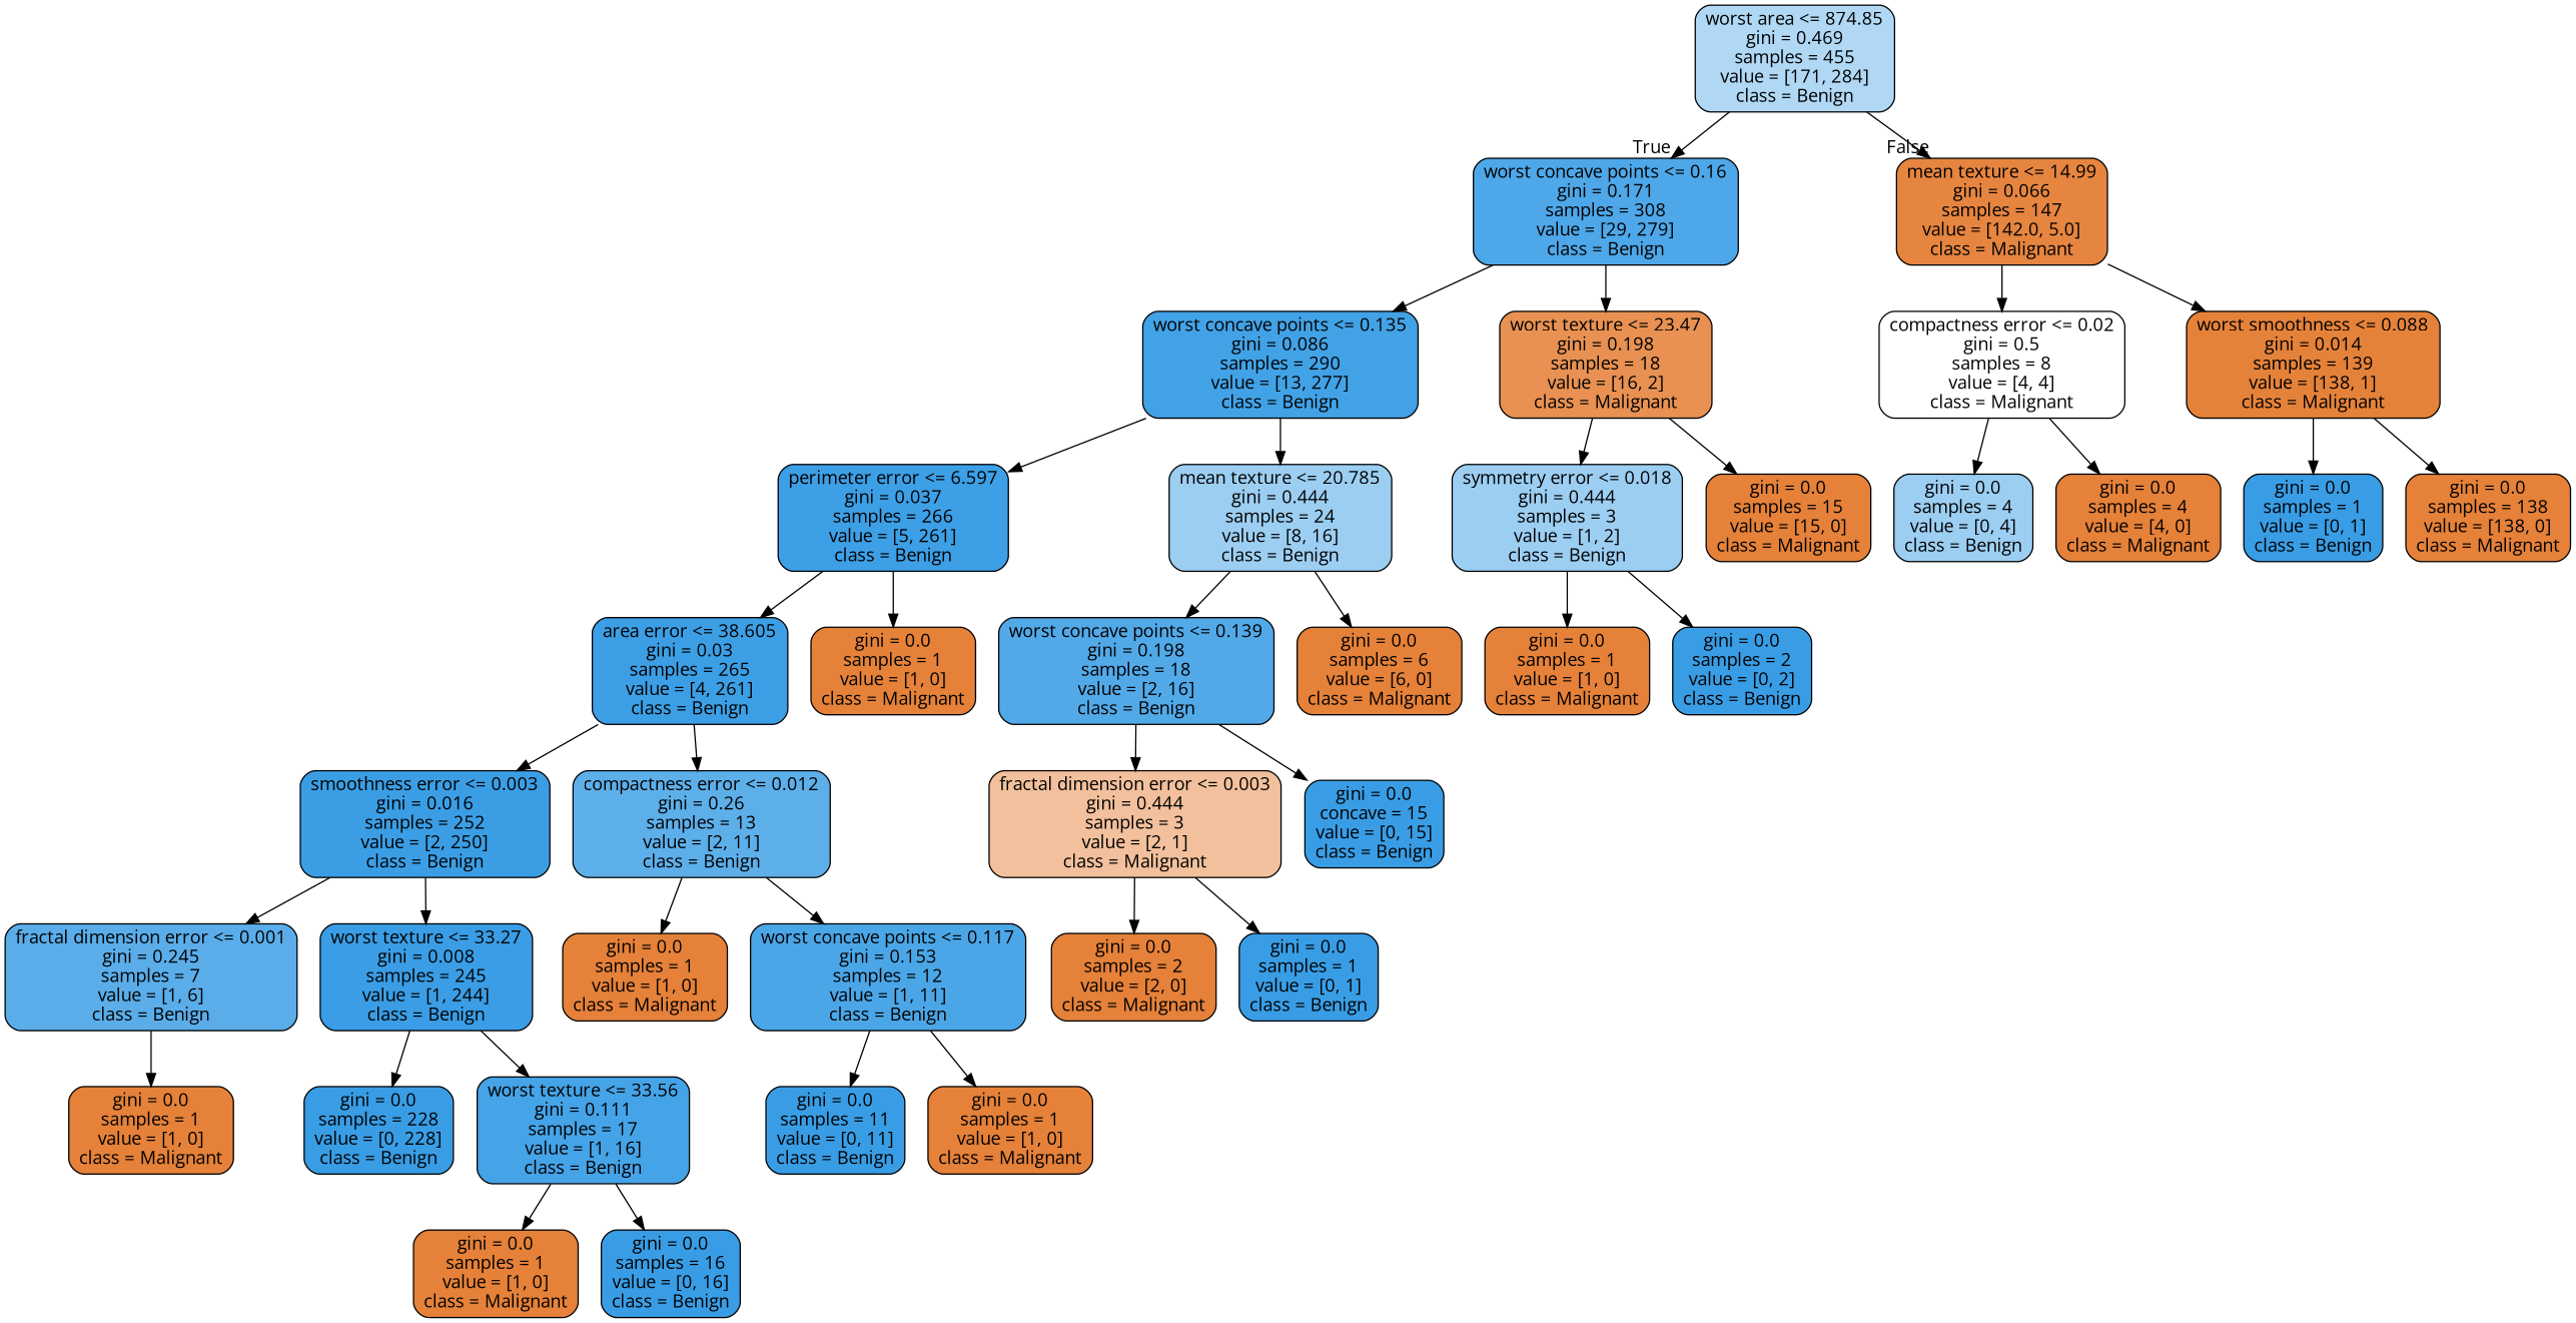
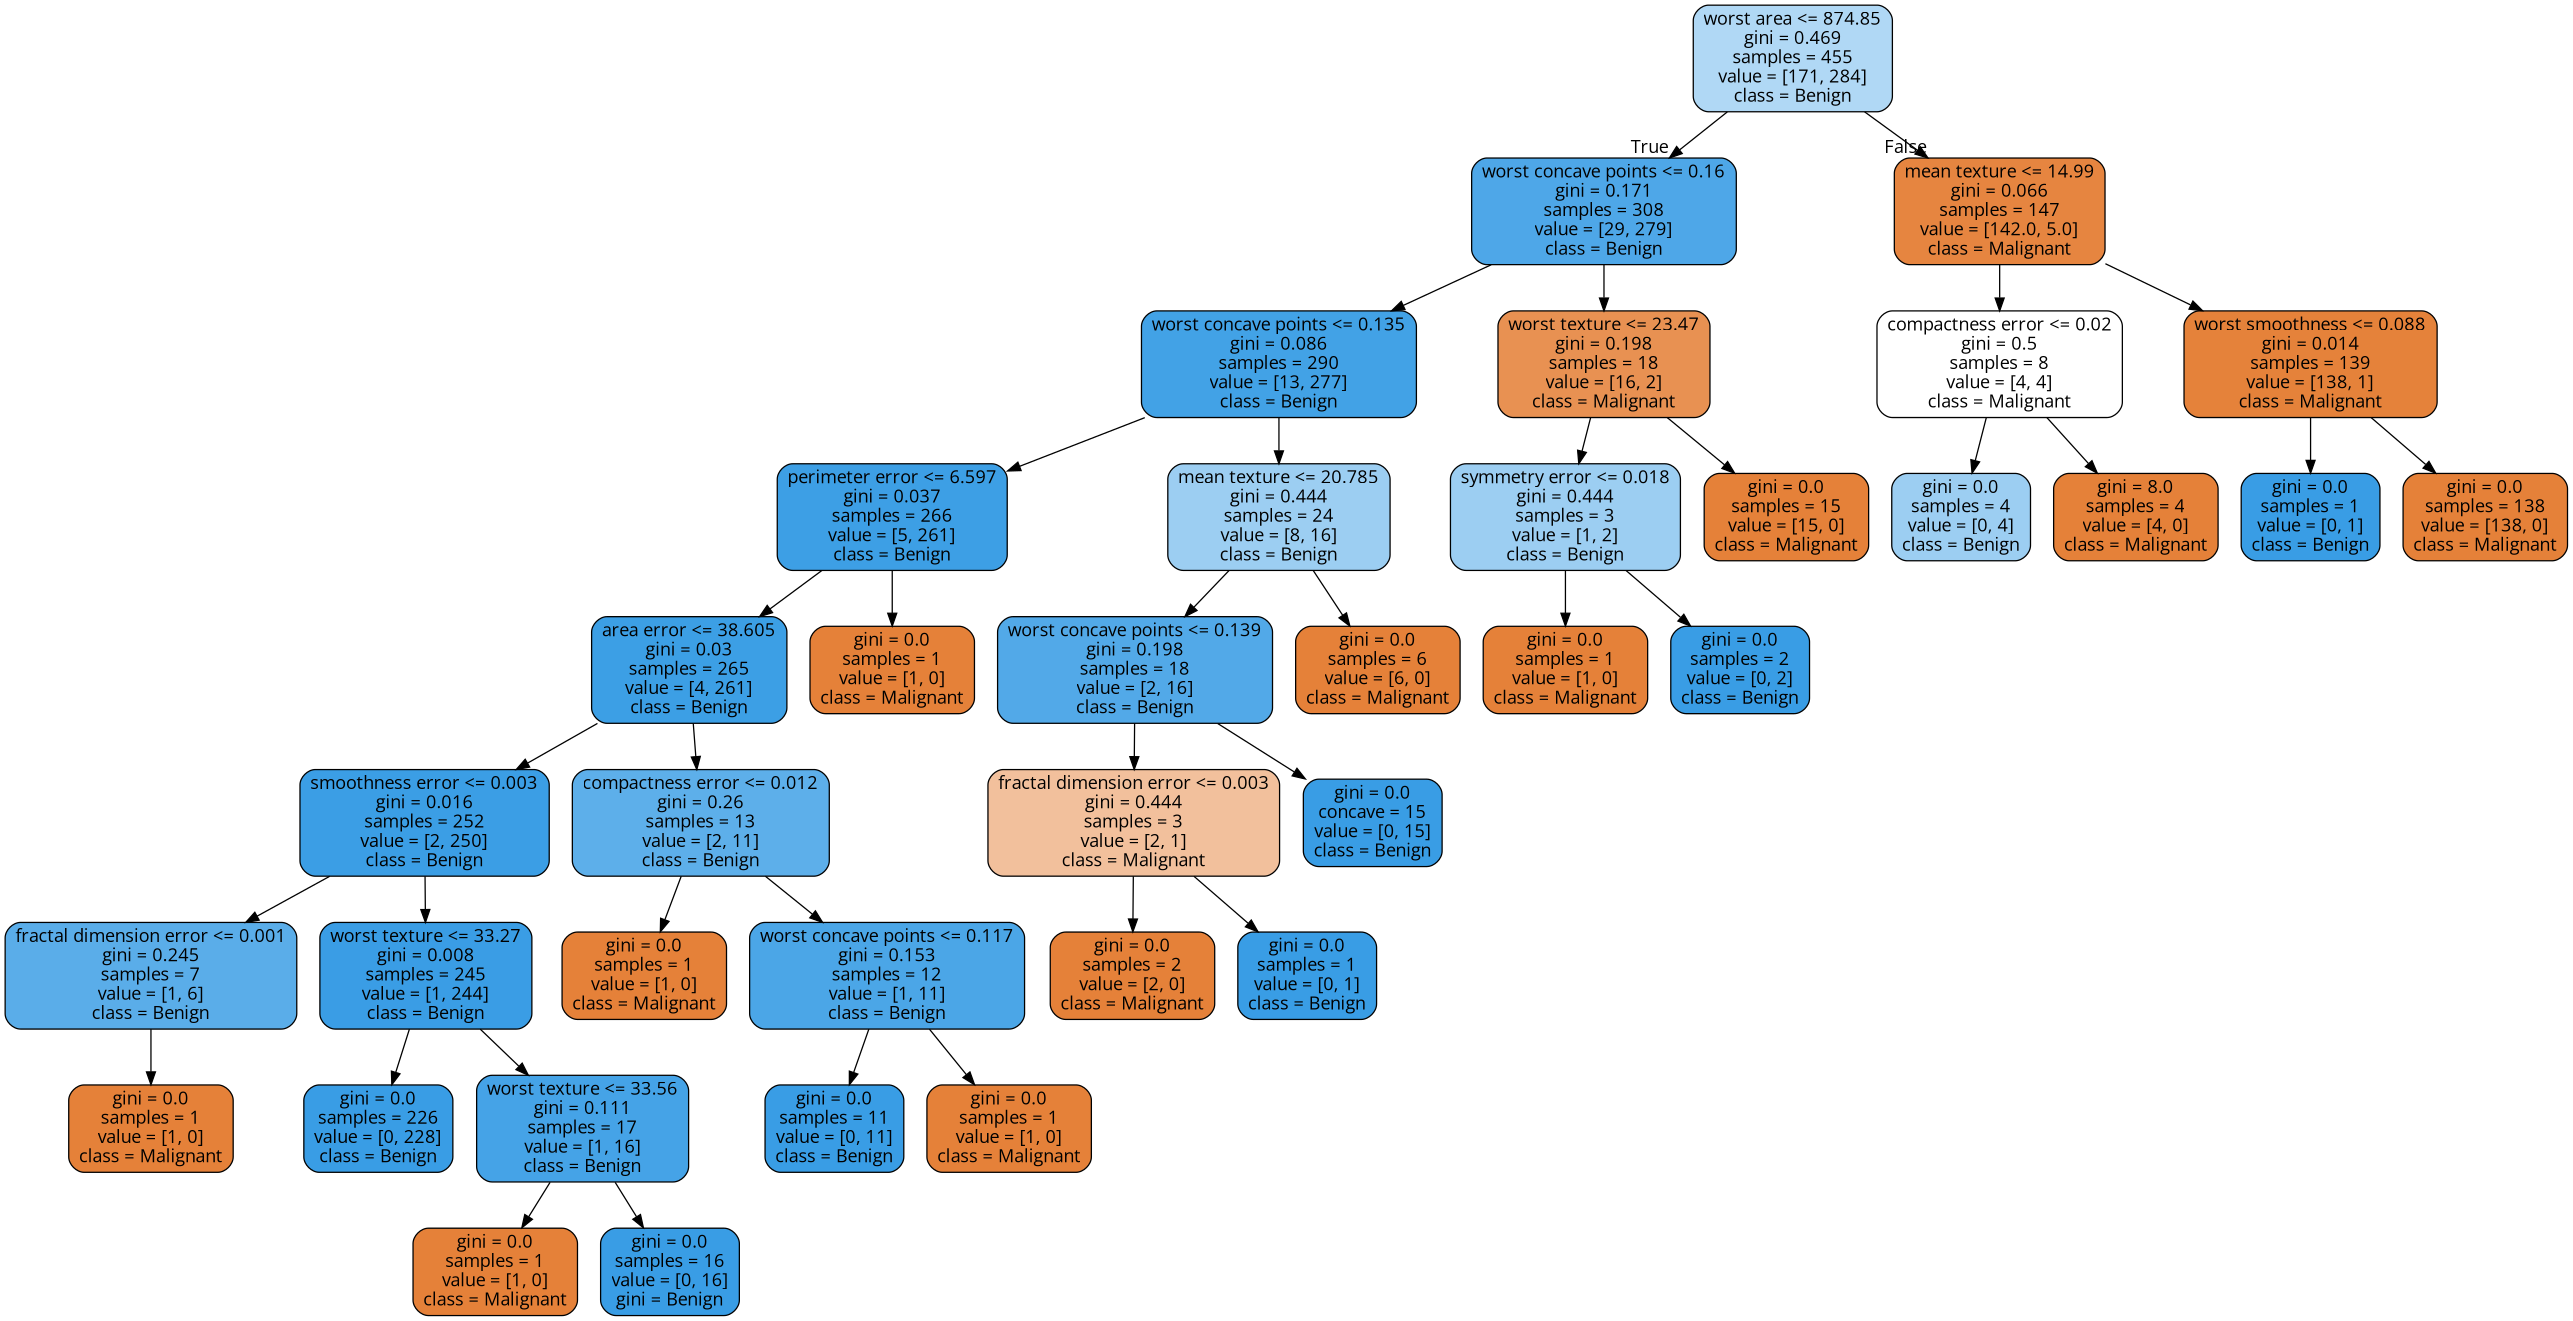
  digraph {
    fontname="Open Sans"
    node [color=black fillcolor="#e58139" fontname="Open Sans" shape=box style="filled, rounded"]
    edge [fontname="Open Sans"]
    n1 [fillcolor="#b0d8f5" label="worst area <= 874.85\ngini = 0.469\nsamples = 455\nvalue = [171, 284]\nclass = Benign"]
    n2 [fillcolor="#4ea7e8" label="worst concave points <= 0.16\ngini = 0.171\nsamples = 308\nvalue = [29, 279]\nclass = Benign"]
    n3 [fillcolor="#e68540" label="mean texture <= 14.99\ngini = 0.066\nsamples = 147\nvalue = [142.0, 5.0]\nclass = Malignant"]
    n4 [fillcolor="#42a2e6" label="worst concave points <= 0.135\ngini = 0.086\nsamples = 290\nvalue = [13, 277]\nclass = Benign"]
    n5 [fillcolor="#e89152" label="worst texture <= 23.47\ngini = 0.198\nsamples = 18\nvalue = [16, 2]\nclass = Malignant"]
    n6 [fillcolor="#ffffff" label="compactness error <= 0.02\ngini = 0.5\nsamples = 8\nvalue = [4, 4]\nclass = Malignant"]
    n7 [fillcolor="#e5823a" label="worst smoothness <= 0.088\ngini = 0.014\nsamples = 139\nvalue = [138, 1]\nclass = Malignant"]
    n8 [fillcolor="#3d9fe5" label="perimeter error <= 6.597\ngini = 0.037\nsamples = 266\nvalue = [5, 261]\nclass = Benign"]
    n9 [fillcolor="#9ccef2" label="mean texture <= 20.785\ngini = 0.444\nsamples = 24\nvalue = [8, 16]\nclass = Benign"]
    n10 [fillcolor="#9ccef2" label="symmetry error <= 0.018\ngini = 0.444\nsamples = 3\nvalue = [1, 2]\nclass = Benign"]
    n11 [label="gini = 0.0\nsamples = 15\nvalue = [15, 0]\nclass = Malignant"]
    n12 [fillcolor="#3c9fe5" label="area error <= 38.605\ngini = 0.03\nsamples = 265\nvalue = [4, 261]\nclass = Benign"]
    n13 [label="gini = 0.0\nsamples = 1\nvalue = [1, 0]\nclass = Malignant"]
    n14 [fillcolor="#52a9e8" label="worst concave points <= 0.139\ngini = 0.198\nsamples = 18\nvalue = [2, 16]\nclass = Benign"]
    n15 [label="gini = 0.0\nsamples = 6\nvalue = [6, 0]\nclass = Malignant"]
    n16 [fillcolor="#3b9ee5" label="smoothness error <= 0.003\ngini = 0.016\nsamples = 252\nvalue = [2, 250]\nclass = Benign"]
    n17 [fillcolor="#5dafea" label="compactness error <= 0.012\ngini = 0.26\nsamples = 13\nvalue = [2, 11]\nclass = Benign"]
    n18 [fillcolor="#5aade9" label="fractal dimension error <= 0.001\ngini = 0.245\nsamples = 7\nvalue = [1, 6]\nclass = Benign"]
    n19 [fillcolor="#3a9de5" label="worst texture <= 33.27\ngini = 0.008\nsamples = 245\nvalue = [1, 244]\nclass = Benign"]
    n20 [label="gini = 0.0\nsamples = 1\nvalue = [1, 0]\nclass = Malignant"]
    n21 [fillcolor="#4ba6e7" label="worst concave points <= 0.117\ngini = 0.153\nsamples = 12\nvalue = [1, 11]\nclass = Benign"]
    n22 [label="gini = 0.0\nsamples = 1\nvalue = [1, 0]\nclass = Malignant"]
-   n23 [fillcolor="#399de5" label="gini = 0.0\nsamples = 228\nvalue = [0, 228]\nclass = Benign"]
+   n23 [fillcolor="#399de5" label="gini = 0.0\nsamples = 226\nvalue = [0, 228]\nclass = Benign"]
    n24 [fillcolor="#45a3e7" label="worst texture <= 33.56\ngini = 0.111\nsamples = 17\nvalue = [1, 16]\nclass = Benign"]
    n25 [label="gini = 0.0\nsamples = 1\nvalue = [1, 0]\nclass = Malignant"]
-   n26 [fillcolor="#399de5" label="gini = 0.0\nsamples = 16\nvalue = [0, 16]\nclass = Benign"]
+   n26 [fillcolor="#399de5" label="gini = 0.0\nsamples = 16\nvalue = [0, 16]\ngini = Benign"]
    n27 [fillcolor="#399de5" label="gini = 0.0\nsamples = 11\nvalue = [0, 11]\nclass = Benign"]
    n28 [label="gini = 0.0\nsamples = 1\nvalue = [1, 0]\nclass = Malignant"]
    n29 [fillcolor="#f2c09c" label="fractal dimension error <= 0.003\ngini = 0.444\nsamples = 3\nvalue = [2, 1]\nclass = Malignant"]
    n30 [fillcolor="#399de5" label="gini = 0.0\nconcave = 15\nvalue = [0, 15]\nclass = Benign"]
    n31 [label="gini = 0.0\nsamples = 2\nvalue = [2, 0]\nclass = Malignant"]
    n32 [fillcolor="#399de5" label="gini = 0.0\nsamples = 1\nvalue = [0, 1]\nclass = Benign"]
    n33 [label="gini = 0.0\nsamples = 1\nvalue = [1, 0]\nclass = Malignant"]
    n34 [fillcolor="#399de5" label="gini = 0.0\nsamples = 2\nvalue = [0, 2]\nclass = Benign"]
    n35 [fillcolor="#9ccef2" label="gini = 0.0\nsamples = 4\nvalue = [0, 4]\nclass = Benign"]
-   n36 [label="gini = 0.0\nsamples = 4\nvalue = [4, 0]\nclass = Malignant"]
+   n36 [label="gini = 8.0\nsamples = 4\nvalue = [4, 0]\nclass = Malignant"]
    n37 [fillcolor="#399de5" label="gini = 0.0\nsamples = 1\nvalue = [0, 1]\nclass = Benign"]
    n38 [label="gini = 0.0\nsamples = 138\nvalue = [138, 0]\nclass = Malignant"]
    n1 -> n2 [headlabel=True labelangle=45 labeldistance=2.5]
    n1 -> n3 [headlabel=False labelangle=-45 labeldistance=2.5]
    n2 -> n4
    n2 -> n5
    n3 -> n6
    n3 -> n7
    n4 -> n8
    n4 -> n9
    n5 -> n10
    n5 -> n11
    n6 -> n35
    n6 -> n36
    n7 -> n37
    n7 -> n38
    n8 -> n12
    n8 -> n13
    n9 -> n14
    n9 -> n15
    n10 -> n33
    n10 -> n34
    n12 -> n16
    n12 -> n17
    n14 -> n29
    n14 -> n30
    n16 -> n18
    n16 -> n19
    n17 -> n20
    n17 -> n21
    n18 -> n22
    n19 -> n23
    n19 -> n24
    n21 -> n27
    n21 -> n28
    n24 -> n25
    n24 -> n26
    n29 -> n31
    n29 -> n32
  }
